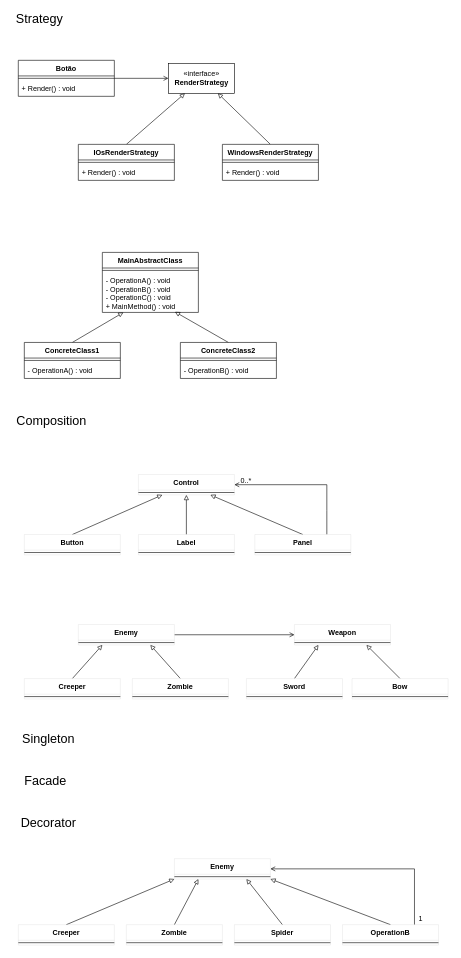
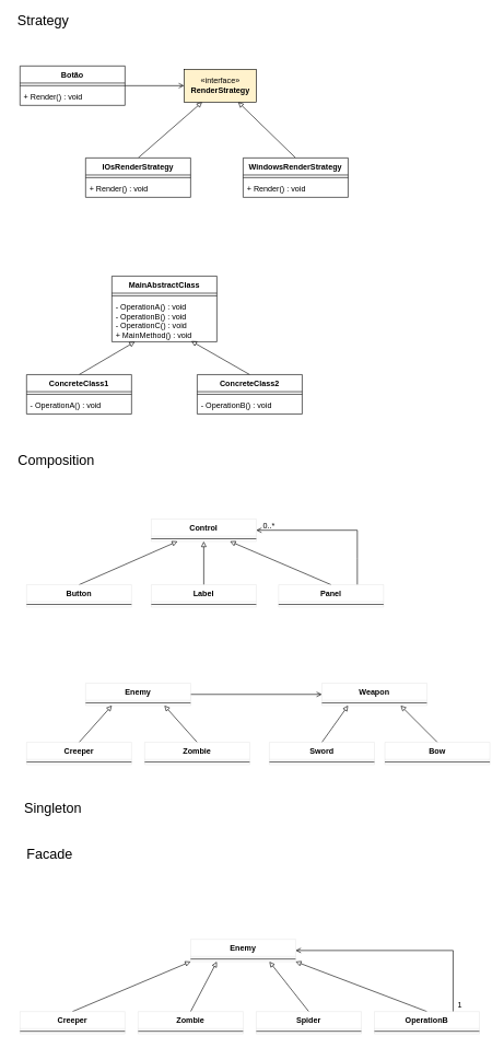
  <mxCell id="0" />
  <mxCell id="1" parent="0" />
  <mxCell id="2" style="edgeStyle=orthogonalEdgeStyle;rounded=0;orthogonalLoop=1;jettySize=auto;html=1;exitX=1;exitY=0.5;exitDx=0;exitDy=0;entryX=0;entryY=0.5;entryDx=0;entryDy=0;endArrow=open;endFill=0;" edge="1" parent="1" source="3" target="6"><mxGeometry relative="1" as="geometry" /></mxCell>
  <mxCell id="3" value="Botão&#10;" style="swimlane;fontStyle=1;align=center;verticalAlign=top;childLayout=stackLayout;horizontal=1;startSize=26;horizontalStack=0;resizeParent=1;resizeParentMax=0;resizeLast=0;collapsible=1;marginBottom=0;" vertex="1" parent="1"><mxGeometry x="30" y="100" width="160" height="60" as="geometry" /></mxCell>
  <mxCell id="4" value="" style="line;strokeWidth=1;fillColor=none;align=left;verticalAlign=middle;spacingTop=-1;spacingLeft=3;spacingRight=3;rotatable=0;labelPosition=right;points=[];portConstraint=eastwest;" vertex="1" parent="3"><mxGeometry y="26" width="160" height="8" as="geometry" /></mxCell>
  <mxCell id="5" value="+ Render() : void&#10;" style="text;strokeColor=none;fillColor=none;align=left;verticalAlign=top;spacingLeft=4;spacingRight=4;overflow=hidden;rotatable=0;points=[[0,0.5],[1,0.5]];portConstraint=eastwest;" vertex="1" parent="3"><mxGeometry y="34" width="160" height="26" as="geometry" /></mxCell>
- <mxCell id="6" value="«interface»&lt;br&gt;&lt;b&gt;RenderStrategy&lt;/b&gt;" style="html=1;" vertex="1" parent="1"><mxGeometry x="280" y="105" width="110" height="50" as="geometry" /></mxCell>
+ <mxCell id="6" value="«interface»&lt;br&gt;&lt;b&gt;RenderStrategy&lt;/b&gt;" style="html=1;fillColor=#fff2cc;" vertex="1" parent="1"><mxGeometry x="280" y="105" width="110" height="50" as="geometry" /></mxCell>
  <mxCell id="7" style="rounded=0;orthogonalLoop=1;jettySize=auto;html=1;exitX=0.5;exitY=0;exitDx=0;exitDy=0;entryX=0.25;entryY=1;entryDx=0;entryDy=0;endArrow=block;endFill=0;" edge="1" parent="1" source="8" target="6"><mxGeometry relative="1" as="geometry" /></mxCell>
  <mxCell id="8" value="IOsRenderStrategy" style="swimlane;fontStyle=1;align=center;verticalAlign=top;childLayout=stackLayout;horizontal=1;startSize=26;horizontalStack=0;resizeParent=1;resizeParentMax=0;resizeLast=0;collapsible=1;marginBottom=0;" vertex="1" parent="1"><mxGeometry x="130" y="240" width="160" height="60" as="geometry" /></mxCell>
  <mxCell id="9" value="" style="line;strokeWidth=1;fillColor=none;align=left;verticalAlign=middle;spacingTop=-1;spacingLeft=3;spacingRight=3;rotatable=0;labelPosition=right;points=[];portConstraint=eastwest;" vertex="1" parent="8"><mxGeometry y="26" width="160" height="8" as="geometry" /></mxCell>
  <mxCell id="10" value="+ Render() : void&#10;" style="text;strokeColor=none;fillColor=none;align=left;verticalAlign=top;spacingLeft=4;spacingRight=4;overflow=hidden;rotatable=0;points=[[0,0.5],[1,0.5]];portConstraint=eastwest;" vertex="1" parent="8"><mxGeometry y="34" width="160" height="26" as="geometry" /></mxCell>
  <mxCell id="11" style="edgeStyle=none;rounded=0;orthogonalLoop=1;jettySize=auto;html=1;exitX=0.5;exitY=0;exitDx=0;exitDy=0;entryX=0.75;entryY=1;entryDx=0;entryDy=0;endArrow=block;endFill=0;" edge="1" parent="1" source="12" target="6"><mxGeometry relative="1" as="geometry" /></mxCell>
  <mxCell id="12" value="WindowsRenderStrategy" style="swimlane;fontStyle=1;align=center;verticalAlign=top;childLayout=stackLayout;horizontal=1;startSize=26;horizontalStack=0;resizeParent=1;resizeParentMax=0;resizeLast=0;collapsible=1;marginBottom=0;" vertex="1" parent="1"><mxGeometry x="370" y="240" width="160" height="60" as="geometry" /></mxCell>
  <mxCell id="13" value="" style="line;strokeWidth=1;fillColor=none;align=left;verticalAlign=middle;spacingTop=-1;spacingLeft=3;spacingRight=3;rotatable=0;labelPosition=right;points=[];portConstraint=eastwest;" vertex="1" parent="12"><mxGeometry y="26" width="160" height="8" as="geometry" /></mxCell>
  <mxCell id="14" value="+ Render() : void&#10;" style="text;strokeColor=none;fillColor=none;align=left;verticalAlign=top;spacingLeft=4;spacingRight=4;overflow=hidden;rotatable=0;points=[[0,0.5],[1,0.5]];portConstraint=eastwest;" vertex="1" parent="12"><mxGeometry y="34" width="160" height="26" as="geometry" /></mxCell>
  <mxCell id="15" value="MainAbstractClass" style="swimlane;fontStyle=1;align=center;verticalAlign=top;childLayout=stackLayout;horizontal=1;startSize=26;horizontalStack=0;resizeParent=1;resizeParentMax=0;resizeLast=0;collapsible=1;marginBottom=0;" vertex="1" parent="1"><mxGeometry x="170" y="420" width="160" height="100" as="geometry" /></mxCell>
  <mxCell id="16" value="" style="line;strokeWidth=1;fillColor=none;align=left;verticalAlign=middle;spacingTop=-1;spacingLeft=3;spacingRight=3;rotatable=0;labelPosition=right;points=[];portConstraint=eastwest;" vertex="1" parent="15"><mxGeometry y="26" width="160" height="8" as="geometry" /></mxCell>
  <mxCell id="17" value="- OperationA() : void&#10;- OperationB() : void&#10;- OperationC() : void&#10;+ MainMethod() : void" style="text;strokeColor=none;fillColor=none;align=left;verticalAlign=top;spacingLeft=4;spacingRight=4;overflow=hidden;rotatable=0;points=[[0,0.5],[1,0.5]];portConstraint=eastwest;" vertex="1" parent="15"><mxGeometry y="34" width="160" height="66" as="geometry" /></mxCell>
  <mxCell id="18" style="edgeStyle=none;rounded=0;orthogonalLoop=1;jettySize=auto;html=1;exitX=0.5;exitY=0;exitDx=0;exitDy=0;entryX=0.219;entryY=1;entryDx=0;entryDy=0;entryPerimeter=0;fontSize=21;endArrow=block;endFill=0;" edge="1" parent="1" source="19" target="17"><mxGeometry relative="1" as="geometry" /></mxCell>
  <mxCell id="19" value="ConcreteClass1" style="swimlane;fontStyle=1;align=center;verticalAlign=top;childLayout=stackLayout;horizontal=1;startSize=26;horizontalStack=0;resizeParent=1;resizeParentMax=0;resizeLast=0;collapsible=1;marginBottom=0;" vertex="1" parent="1"><mxGeometry x="40" y="570" width="160" height="60" as="geometry" /></mxCell>
  <mxCell id="20" value="" style="line;strokeWidth=1;fillColor=none;align=left;verticalAlign=middle;spacingTop=-1;spacingLeft=3;spacingRight=3;rotatable=0;labelPosition=right;points=[];portConstraint=eastwest;" vertex="1" parent="19"><mxGeometry y="26" width="160" height="8" as="geometry" /></mxCell>
  <mxCell id="21" value="- OperationA() : void" style="text;strokeColor=none;fillColor=none;align=left;verticalAlign=top;spacingLeft=4;spacingRight=4;overflow=hidden;rotatable=0;points=[[0,0.5],[1,0.5]];portConstraint=eastwest;" vertex="1" parent="19"><mxGeometry y="34" width="160" height="26" as="geometry" /></mxCell>
  <mxCell id="22" style="edgeStyle=none;rounded=0;orthogonalLoop=1;jettySize=auto;html=1;exitX=0.5;exitY=0;exitDx=0;exitDy=0;entryX=0.756;entryY=0.985;entryDx=0;entryDy=0;entryPerimeter=0;fontSize=21;endArrow=block;endFill=0;" edge="1" parent="1" source="23" target="17"><mxGeometry relative="1" as="geometry" /></mxCell>
  <mxCell id="23" value="ConcreteClass2&#10;" style="swimlane;fontStyle=1;align=center;verticalAlign=top;childLayout=stackLayout;horizontal=1;startSize=26;horizontalStack=0;resizeParent=1;resizeParentMax=0;resizeLast=0;collapsible=1;marginBottom=0;" vertex="1" parent="1"><mxGeometry x="300" y="570" width="160" height="60" as="geometry" /></mxCell>
  <mxCell id="24" value="" style="line;strokeWidth=1;fillColor=none;align=left;verticalAlign=middle;spacingTop=-1;spacingLeft=3;spacingRight=3;rotatable=0;labelPosition=right;points=[];portConstraint=eastwest;" vertex="1" parent="23"><mxGeometry y="26" width="160" height="8" as="geometry" /></mxCell>
  <mxCell id="25" value="- OperationB() : void" style="text;strokeColor=none;fillColor=none;align=left;verticalAlign=top;spacingLeft=4;spacingRight=4;overflow=hidden;rotatable=0;points=[[0,0.5],[1,0.5]];portConstraint=eastwest;" vertex="1" parent="23"><mxGeometry y="34" width="160" height="26" as="geometry" /></mxCell>
  <mxCell id="26" value="&lt;span style=&quot;font-size: 21px&quot;&gt;Strategy&lt;/span&gt;" style="text;html=1;align=center;verticalAlign=middle;resizable=0;points=[];autosize=1;strokeColor=none;fillColor=none;strokeWidth=0;" vertex="1" parent="1"><mxGeometry y="20" width="90" height="20" as="geometry" x="20" /></mxCell>
  <mxCell id="27" value="&lt;font style=&quot;font-size: 21px&quot;&gt;Composition&lt;br&gt;&lt;/font&gt;" style="text;html=1;align=center;verticalAlign=middle;resizable=0;points=[];autosize=1;strokeColor=none;fillColor=none;strokeWidth=0;" vertex="1" parent="1"><mxGeometry y="690" width="130" height="20" as="geometry" x="20" /></mxCell>
  <mxCell id="28" value="Control&#10;" style="swimlane;fontStyle=1;align=center;verticalAlign=top;childLayout=stackLayout;horizontal=1;startSize=26;horizontalStack=0;resizeParent=1;resizeParentMax=0;resizeLast=0;collapsible=1;marginBottom=0;fontSize=12;strokeWidth=0;" vertex="1" parent="1"><mxGeometry x="230" y="790" width="160" height="34" as="geometry" /></mxCell>
  <mxCell id="29" value="" style="line;strokeWidth=1;fillColor=none;align=left;verticalAlign=middle;spacingTop=-1;spacingLeft=3;spacingRight=3;rotatable=0;labelPosition=right;points=[];portConstraint=eastwest;fontSize=12;" vertex="1" parent="28"><mxGeometry y="26" width="160" height="8" as="geometry" /></mxCell>
  <mxCell id="30" style="edgeStyle=none;rounded=0;orthogonalLoop=1;jettySize=auto;html=1;exitX=0.5;exitY=0;exitDx=0;exitDy=0;entryX=0.25;entryY=1;entryDx=0;entryDy=0;fontSize=12;endArrow=block;endFill=0;" edge="1" parent="1" source="31" target="28"><mxGeometry relative="1" as="geometry" /></mxCell>
  <mxCell id="31" value="Button&#10;" style="swimlane;fontStyle=1;align=center;verticalAlign=top;childLayout=stackLayout;horizontal=1;startSize=26;horizontalStack=0;resizeParent=1;resizeParentMax=0;resizeLast=0;collapsible=1;marginBottom=0;fontSize=12;strokeWidth=0;" vertex="1" parent="1"><mxGeometry x="40" y="890" width="160" height="34" as="geometry" /></mxCell>
  <mxCell id="32" value="" style="line;strokeWidth=1;fillColor=none;align=left;verticalAlign=middle;spacingTop=-1;spacingLeft=3;spacingRight=3;rotatable=0;labelPosition=right;points=[];portConstraint=eastwest;fontSize=12;" vertex="1" parent="31"><mxGeometry y="26" width="160" height="8" as="geometry" /></mxCell>
  <mxCell id="33" style="edgeStyle=none;rounded=0;orthogonalLoop=1;jettySize=auto;html=1;exitX=0.5;exitY=0;exitDx=0;exitDy=0;entryX=0.5;entryY=1;entryDx=0;entryDy=0;fontSize=12;endArrow=block;endFill=0;" edge="1" parent="1" source="34" target="28"><mxGeometry relative="1" as="geometry" /></mxCell>
  <mxCell id="34" value="Label" style="swimlane;fontStyle=1;align=center;verticalAlign=top;childLayout=stackLayout;horizontal=1;startSize=26;horizontalStack=0;resizeParent=1;resizeParentMax=0;resizeLast=0;collapsible=1;marginBottom=0;fontSize=12;strokeWidth=0;" vertex="1" parent="1"><mxGeometry x="230" y="890" width="160" height="34" as="geometry" /></mxCell>
  <mxCell id="35" value="" style="line;strokeWidth=1;fillColor=none;align=left;verticalAlign=middle;spacingTop=-1;spacingLeft=3;spacingRight=3;rotatable=0;labelPosition=right;points=[];portConstraint=eastwest;fontSize=12;" vertex="1" parent="34"><mxGeometry y="26" width="160" height="8" as="geometry" /></mxCell>
  <mxCell id="36" style="edgeStyle=none;rounded=0;orthogonalLoop=1;jettySize=auto;html=1;exitX=0.5;exitY=0;exitDx=0;exitDy=0;entryX=0.75;entryY=1;entryDx=0;entryDy=0;fontSize=12;endArrow=block;endFill=0;" edge="1" parent="1" source="38" target="28"><mxGeometry relative="1" as="geometry" /></mxCell>
  <mxCell id="37" style="edgeStyle=none;rounded=0;orthogonalLoop=1;jettySize=auto;html=1;exitX=0.75;exitY=0;exitDx=0;exitDy=0;fontSize=12;endArrow=open;endFill=0;entryX=1;entryY=0.5;entryDx=0;entryDy=0;" edge="1" parent="1" source="38" target="28"><mxGeometry relative="1" as="geometry"><mxPoint x="570" y="840" as="targetPoint" /><Array as="points"><mxPoint x="544" y="850" /><mxPoint x="544" y="807" /></Array></mxGeometry></mxCell>
  <mxCell id="38" value="Panel" style="swimlane;fontStyle=1;align=center;verticalAlign=top;childLayout=stackLayout;horizontal=1;startSize=26;horizontalStack=0;resizeParent=1;resizeParentMax=0;resizeLast=0;collapsible=1;marginBottom=0;fontSize=12;strokeWidth=0;" vertex="1" parent="1"><mxGeometry x="424" y="890" width="160" height="34" as="geometry" /></mxCell>
  <mxCell id="39" value="" style="line;strokeWidth=1;fillColor=none;align=left;verticalAlign=middle;spacingTop=-1;spacingLeft=3;spacingRight=3;rotatable=0;labelPosition=right;points=[];portConstraint=eastwest;fontSize=12;" vertex="1" parent="38"><mxGeometry y="26" width="160" height="8" as="geometry" /></mxCell>
  <mxCell id="40" value="0..*" style="text;html=1;align=center;verticalAlign=middle;resizable=0;points=[];autosize=1;strokeColor=none;fillColor=none;fontSize=12;" vertex="1" parent="1"><mxGeometry x="394" y="790" width="30" height="20" as="geometry" /></mxCell>
  <mxCell id="41" style="edgeStyle=none;rounded=0;orthogonalLoop=1;jettySize=auto;html=1;exitX=1;exitY=0.5;exitDx=0;exitDy=0;fontSize=12;endArrow=open;endFill=0;" edge="1" parent="1" source="42" target="44"><mxGeometry relative="1" as="geometry" /></mxCell>
  <mxCell id="42" value="Enemy" style="swimlane;fontStyle=1;align=center;verticalAlign=top;childLayout=stackLayout;horizontal=1;startSize=26;horizontalStack=0;resizeParent=1;resizeParentMax=0;resizeLast=0;collapsible=1;marginBottom=0;fontSize=12;strokeWidth=0;" vertex="1" parent="1"><mxGeometry x="130" y="1040" width="160" height="34" as="geometry" /></mxCell>
  <mxCell id="43" value="" style="line;strokeWidth=1;fillColor=none;align=left;verticalAlign=middle;spacingTop=-1;spacingLeft=3;spacingRight=3;rotatable=0;labelPosition=right;points=[];portConstraint=eastwest;fontSize=12;" vertex="1" parent="42"><mxGeometry y="26" width="160" height="8" as="geometry" /></mxCell>
  <mxCell id="44" value="Weapon" style="swimlane;fontStyle=1;align=center;verticalAlign=top;childLayout=stackLayout;horizontal=1;startSize=26;horizontalStack=0;resizeParent=1;resizeParentMax=0;resizeLast=0;collapsible=1;marginBottom=0;fontSize=12;strokeWidth=0;" vertex="1" parent="1"><mxGeometry x="490" y="1040" width="160" height="34" as="geometry" /></mxCell>
  <mxCell id="45" value="" style="line;strokeWidth=1;fillColor=none;align=left;verticalAlign=middle;spacingTop=-1;spacingLeft=3;spacingRight=3;rotatable=0;labelPosition=right;points=[];portConstraint=eastwest;fontSize=12;" vertex="1" parent="44"><mxGeometry y="26" width="160" height="8" as="geometry" /></mxCell>
  <mxCell id="46" style="edgeStyle=none;rounded=0;orthogonalLoop=1;jettySize=auto;html=1;exitX=0.5;exitY=0;exitDx=0;exitDy=0;entryX=0.25;entryY=1;entryDx=0;entryDy=0;fontSize=12;endArrow=block;endFill=0;" edge="1" parent="1" source="47" target="42"><mxGeometry relative="1" as="geometry" /></mxCell>
  <mxCell id="47" value="Creeper" style="swimlane;fontStyle=1;align=center;verticalAlign=top;childLayout=stackLayout;horizontal=1;startSize=26;horizontalStack=0;resizeParent=1;resizeParentMax=0;resizeLast=0;collapsible=1;marginBottom=0;fontSize=12;strokeWidth=0;" vertex="1" parent="1"><mxGeometry x="40" y="1130" width="160" height="34" as="geometry" /></mxCell>
  <mxCell id="48" value="" style="line;strokeWidth=1;fillColor=none;align=left;verticalAlign=middle;spacingTop=-1;spacingLeft=3;spacingRight=3;rotatable=0;labelPosition=right;points=[];portConstraint=eastwest;fontSize=12;" vertex="1" parent="47"><mxGeometry y="26" width="160" height="8" as="geometry" /></mxCell>
  <mxCell id="49" style="edgeStyle=none;rounded=0;orthogonalLoop=1;jettySize=auto;html=1;exitX=0.5;exitY=0;exitDx=0;exitDy=0;entryX=0.25;entryY=1;entryDx=0;entryDy=0;fontSize=12;endArrow=block;endFill=0;" edge="1" parent="1" source="50" target="44"><mxGeometry relative="1" as="geometry" /></mxCell>
  <mxCell id="50" value="Sword" style="swimlane;fontStyle=1;align=center;verticalAlign=top;childLayout=stackLayout;horizontal=1;startSize=26;horizontalStack=0;resizeParent=1;resizeParentMax=0;resizeLast=0;collapsible=1;marginBottom=0;fontSize=12;strokeWidth=0;" vertex="1" parent="1"><mxGeometry x="410" y="1130" width="160" height="34" as="geometry" /></mxCell>
  <mxCell id="51" value="" style="line;strokeWidth=1;fillColor=none;align=left;verticalAlign=middle;spacingTop=-1;spacingLeft=3;spacingRight=3;rotatable=0;labelPosition=right;points=[];portConstraint=eastwest;fontSize=12;" vertex="1" parent="50"><mxGeometry y="26" width="160" height="8" as="geometry" /></mxCell>
  <mxCell id="52" style="edgeStyle=none;rounded=0;orthogonalLoop=1;jettySize=auto;html=1;exitX=0.5;exitY=0;exitDx=0;exitDy=0;entryX=0.75;entryY=1;entryDx=0;entryDy=0;fontSize=12;endArrow=block;endFill=0;" edge="1" parent="1" source="53" target="44"><mxGeometry relative="1" as="geometry" /></mxCell>
  <mxCell id="53" value="Bow&#10;" style="swimlane;fontStyle=1;align=center;verticalAlign=top;childLayout=stackLayout;horizontal=1;startSize=26;horizontalStack=0;resizeParent=1;resizeParentMax=0;resizeLast=0;collapsible=1;marginBottom=0;fontSize=12;strokeWidth=0;" vertex="1" parent="1"><mxGeometry x="586" y="1130" width="160" height="34" as="geometry" /></mxCell>
  <mxCell id="54" value="" style="line;strokeWidth=1;fillColor=none;align=left;verticalAlign=middle;spacingTop=-1;spacingLeft=3;spacingRight=3;rotatable=0;labelPosition=right;points=[];portConstraint=eastwest;fontSize=12;" vertex="1" parent="53"><mxGeometry y="26" width="160" height="8" as="geometry" /></mxCell>
  <mxCell id="55" style="edgeStyle=none;rounded=0;orthogonalLoop=1;jettySize=auto;html=1;exitX=0.5;exitY=0;exitDx=0;exitDy=0;entryX=0.75;entryY=1;entryDx=0;entryDy=0;fontSize=12;endArrow=block;endFill=0;" edge="1" parent="1" source="56" target="42"><mxGeometry relative="1" as="geometry" /></mxCell>
  <mxCell id="56" value="Zombie" style="swimlane;fontStyle=1;align=center;verticalAlign=top;childLayout=stackLayout;horizontal=1;startSize=26;horizontalStack=0;resizeParent=1;resizeParentMax=0;resizeLast=0;collapsible=1;marginBottom=0;fontSize=12;strokeWidth=0;" vertex="1" parent="1"><mxGeometry x="220" y="1130" width="160" height="34" as="geometry" /></mxCell>
  <mxCell id="57" value="" style="line;strokeWidth=1;fillColor=none;align=left;verticalAlign=middle;spacingTop=-1;spacingLeft=3;spacingRight=3;rotatable=0;labelPosition=right;points=[];portConstraint=eastwest;fontSize=12;" vertex="1" parent="56"><mxGeometry y="26" width="160" height="8" as="geometry" /></mxCell>
  <mxCell id="58" value="&lt;font style=&quot;font-size: 21px&quot;&gt;Singleton&lt;br&gt;&lt;/font&gt;" style="text;html=1;align=center;verticalAlign=middle;resizable=0;points=[];autosize=1;strokeColor=none;fillColor=none;strokeWidth=0;" vertex="1" parent="1"><mxGeometry x="30" y="1220" width="100" height="20" as="geometry" /></mxCell>
  <mxCell id="59" value="&lt;font style=&quot;font-size: 21px&quot;&gt;Facade&lt;br&gt;&lt;/font&gt;" style="text;html=1;align=center;verticalAlign=middle;resizable=0;points=[];autosize=1;strokeColor=none;fillColor=none;strokeWidth=0;" vertex="1" parent="1"><mxGeometry x="30" y="1290" width="90" height="20" as="geometry" /></mxCell>
- <mxCell id="60" value="&lt;font style=&quot;font-size: 21px&quot;&gt;Decorator&lt;br&gt;&lt;/font&gt;" style="text;html=1;align=center;verticalAlign=middle;resizable=0;points=[];autosize=1;strokeColor=none;fillColor=none;strokeWidth=0;" vertex="1" parent="1"><mxGeometry x="25" y="1360" width="110" height="20" as="geometry" /></mxCell>
  <mxCell id="61" value="Enemy" style="swimlane;fontStyle=1;align=center;verticalAlign=top;childLayout=stackLayout;horizontal=1;startSize=26;horizontalStack=0;resizeParent=1;resizeParentMax=0;resizeLast=0;collapsible=1;marginBottom=0;fontSize=12;strokeWidth=0;" vertex="1" parent="1"><mxGeometry x="290" y="1430" width="160" height="34" as="geometry" /></mxCell>
  <mxCell id="62" value="" style="line;strokeWidth=1;fillColor=none;align=left;verticalAlign=middle;spacingTop=-1;spacingLeft=3;spacingRight=3;rotatable=0;labelPosition=right;points=[];portConstraint=eastwest;fontSize=12;" vertex="1" parent="61"><mxGeometry y="26" width="160" height="8" as="geometry" /></mxCell>
  <mxCell id="63" style="edgeStyle=none;rounded=0;orthogonalLoop=1;jettySize=auto;html=1;exitX=0.5;exitY=0;exitDx=0;exitDy=0;entryX=0;entryY=1;entryDx=0;entryDy=0;fontSize=12;endArrow=block;endFill=0;" edge="1" parent="1" source="64" target="61"><mxGeometry relative="1" as="geometry" /></mxCell>
  <mxCell id="64" value="Creeper" style="swimlane;fontStyle=1;align=center;verticalAlign=top;childLayout=stackLayout;horizontal=1;startSize=26;horizontalStack=0;resizeParent=1;resizeParentMax=0;resizeLast=0;collapsible=1;marginBottom=0;fontSize=12;strokeWidth=0;" vertex="1" parent="1"><mxGeometry x="30" y="1540" width="160" height="34" as="geometry" /></mxCell>
  <mxCell id="65" value="" style="line;strokeWidth=1;fillColor=none;align=left;verticalAlign=middle;spacingTop=-1;spacingLeft=3;spacingRight=3;rotatable=0;labelPosition=right;points=[];portConstraint=eastwest;fontSize=12;" vertex="1" parent="64"><mxGeometry y="26" width="160" height="8" as="geometry" /></mxCell>
  <mxCell id="66" style="edgeStyle=none;rounded=0;orthogonalLoop=1;jettySize=auto;html=1;exitX=0.5;exitY=0;exitDx=0;exitDy=0;entryX=0.25;entryY=1;entryDx=0;entryDy=0;fontSize=12;endArrow=block;endFill=0;" edge="1" parent="1" source="67" target="61"><mxGeometry relative="1" as="geometry" /></mxCell>
  <mxCell id="67" value="Zombie" style="swimlane;fontStyle=1;align=center;verticalAlign=top;childLayout=stackLayout;horizontal=1;startSize=26;horizontalStack=0;resizeParent=1;resizeParentMax=0;resizeLast=0;collapsible=1;marginBottom=0;fontSize=12;strokeWidth=0;" vertex="1" parent="1"><mxGeometry x="210" y="1540" width="160" height="34" as="geometry" /></mxCell>
  <mxCell id="68" value="" style="line;strokeWidth=1;fillColor=none;align=left;verticalAlign=middle;spacingTop=-1;spacingLeft=3;spacingRight=3;rotatable=0;labelPosition=right;points=[];portConstraint=eastwest;fontSize=12;" vertex="1" parent="67"><mxGeometry y="26" width="160" height="8" as="geometry" /></mxCell>
  <mxCell id="69" style="edgeStyle=none;rounded=0;orthogonalLoop=1;jettySize=auto;html=1;exitX=0.5;exitY=0;exitDx=0;exitDy=0;entryX=1;entryY=1;entryDx=0;entryDy=0;fontSize=12;endArrow=block;endFill=0;" edge="1" parent="1" source="71" target="61"><mxGeometry relative="1" as="geometry" /></mxCell>
  <mxCell id="70" style="edgeStyle=none;rounded=0;orthogonalLoop=1;jettySize=auto;html=1;exitX=0.75;exitY=0;exitDx=0;exitDy=0;entryX=1;entryY=0.5;entryDx=0;entryDy=0;fontSize=12;endArrow=open;endFill=0;" edge="1" parent="1" source="71" target="61"><mxGeometry relative="1" as="geometry"><Array as="points"><mxPoint x="690" y="1447" /></Array></mxGeometry></mxCell>
  <mxCell id="71" value="OperationB" style="swimlane;fontStyle=1;align=center;verticalAlign=top;childLayout=stackLayout;horizontal=1;startSize=26;horizontalStack=0;resizeParent=1;resizeParentMax=0;resizeLast=0;collapsible=1;marginBottom=0;fontSize=12;strokeWidth=0;" vertex="1" parent="1"><mxGeometry x="570" y="1540" width="160" height="34" as="geometry" /></mxCell>
  <mxCell id="72" value="" style="line;strokeWidth=1;fillColor=none;align=left;verticalAlign=middle;spacingTop=-1;spacingLeft=3;spacingRight=3;rotatable=0;labelPosition=right;points=[];portConstraint=eastwest;fontSize=12;" vertex="1" parent="71"><mxGeometry y="26" width="160" height="8" as="geometry" /></mxCell>
  <mxCell id="73" style="edgeStyle=none;rounded=0;orthogonalLoop=1;jettySize=auto;html=1;exitX=0.5;exitY=0;exitDx=0;exitDy=0;entryX=0.75;entryY=1;entryDx=0;entryDy=0;fontSize=12;endArrow=block;endFill=0;" edge="1" parent="1" source="74" target="61"><mxGeometry relative="1" as="geometry" /></mxCell>
  <mxCell id="74" value="Spider" style="swimlane;fontStyle=1;align=center;verticalAlign=top;childLayout=stackLayout;horizontal=1;startSize=26;horizontalStack=0;resizeParent=1;resizeParentMax=0;resizeLast=0;collapsible=1;marginBottom=0;fontSize=12;strokeWidth=0;" vertex="1" parent="1"><mxGeometry x="390" y="1540" width="160" height="34" as="geometry" /></mxCell>
  <mxCell id="75" value="" style="line;strokeWidth=1;fillColor=none;align=left;verticalAlign=middle;spacingTop=-1;spacingLeft=3;spacingRight=3;rotatable=0;labelPosition=right;points=[];portConstraint=eastwest;fontSize=12;" vertex="1" parent="74"><mxGeometry y="26" width="160" height="8" as="geometry" /></mxCell>
  <mxCell id="76" value="1" style="text;html=1;align=center;verticalAlign=middle;resizable=0;points=[];autosize=1;strokeColor=none;fillColor=none;fontSize=12;" vertex="1" parent="1"><mxGeometry x="690" y="1520" width="20" height="20" as="geometry" /></mxCell>
